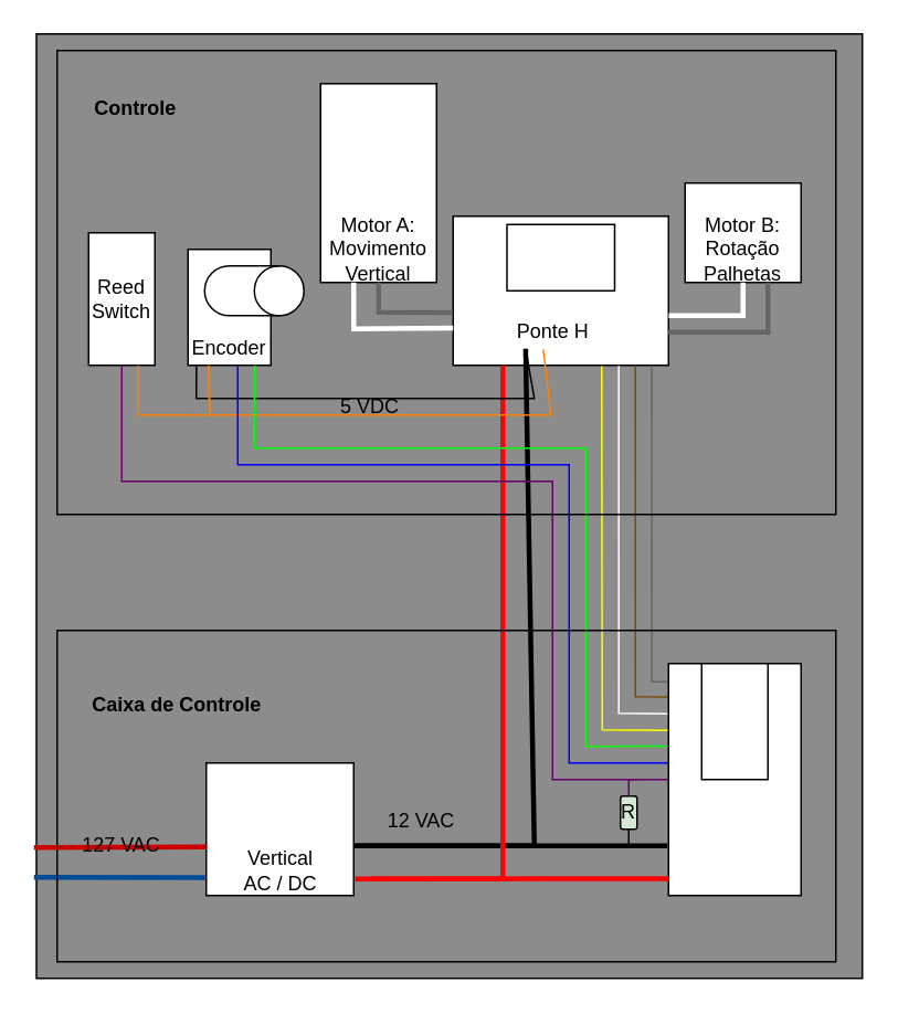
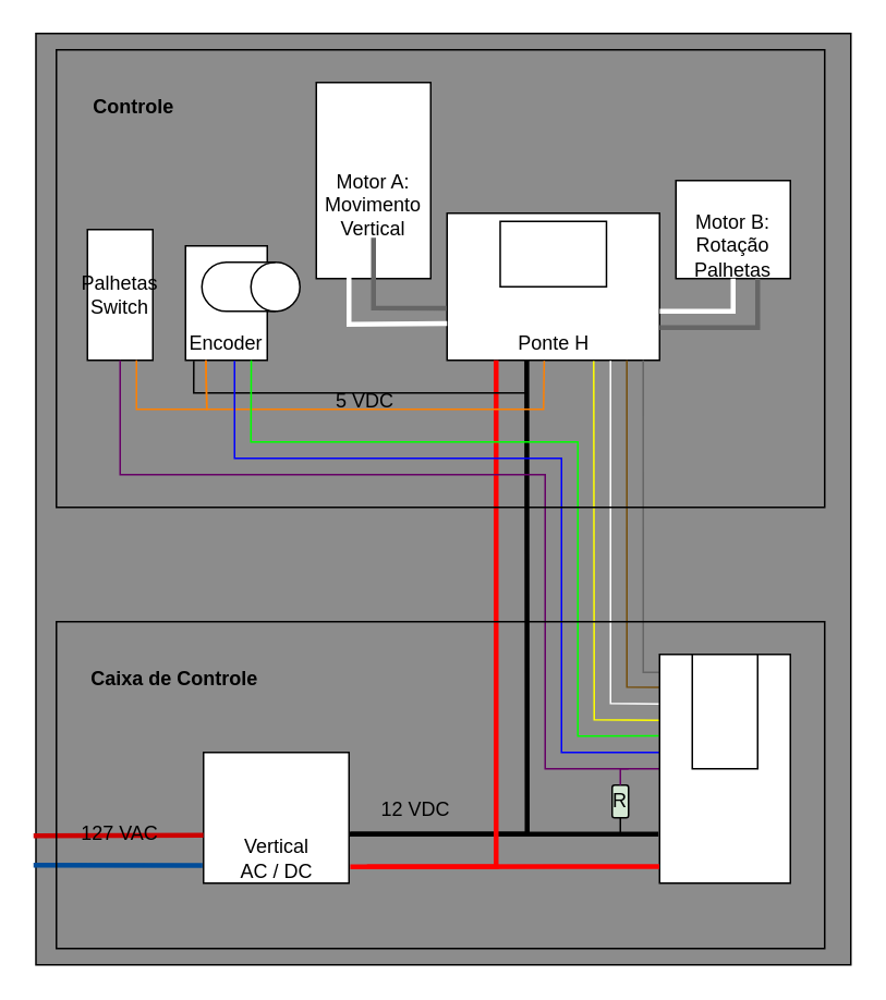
  <mxCell id="0" />
  <mxCell id="1" parent="0" />
  <mxCell id="2" value="" style="rounded=0;whiteSpace=wrap;html=1;fillColor=#8C8C8C;" vertex="1" parent="1"><mxGeometry x="21.5" y="20" width="498.5" height="570" as="geometry" /></mxCell>
  <mxCell id="3" value="" style="endArrow=none;html=1;rounded=0;strokeColor=#000000;strokeWidth=3;exitX=1.005;exitY=0.625;exitDx=0;exitDy=0;exitPerimeter=0;entryX=-0.009;entryY=0.786;entryDx=0;entryDy=0;entryPerimeter=0;" edge="1" parent="1" source="39" target="37"><mxGeometry width="50" height="50" relative="1" as="geometry"><mxPoint x="314" y="570" as="sourcePoint" /><mxPoint x="364" y="520" as="targetPoint" /></mxGeometry></mxCell>
  <mxCell id="4" value="" style="group" vertex="1" connectable="0" parent="1"><mxGeometry x="113" y="150" width="70" height="70" as="geometry" /></mxCell>
  <mxCell id="5" value="" style="rounded=0;whiteSpace=wrap;html=1;" vertex="1" parent="4"><mxGeometry width="50" height="70" as="geometry" /></mxCell>
  <mxCell id="6" value="" style="shape=cylinder3;whiteSpace=wrap;html=1;boundedLbl=1;backgroundOutline=1;size=15;direction=south;" vertex="1" parent="4"><mxGeometry x="10" y="10" width="60" height="30" as="geometry" /></mxCell>
  <mxCell id="7" value="Encoder" style="text;html=1;strokeColor=none;fillColor=none;align=center;verticalAlign=middle;whiteSpace=wrap;rounded=0;" vertex="1" parent="4"><mxGeometry y="50" width="50" height="20" as="geometry" /></mxCell>
  <mxCell id="8" value="" style="group" vertex="1" connectable="0" parent="1"><mxGeometry x="193" y="50" width="70" height="120" as="geometry" /></mxCell>
  <mxCell id="9" value="" style="rounded=0;whiteSpace=wrap;html=1;" vertex="1" parent="8"><mxGeometry width="70" height="120" as="geometry" /></mxCell>
- <mxCell id="10" value="Motor A:&lt;br&gt;Movimento&lt;br&gt;Vertical" style="text;html=1;strokeColor=none;fillColor=none;align=center;verticalAlign=middle;whiteSpace=wrap;rounded=0;" vertex="1" parent="8"><mxGeometry x="5" y="80" width="60" height="40" as="geometry" /></mxCell>
+ <mxCell id="10" value="Motor A:&lt;br&gt;Movimento&lt;br&gt;Vertical" style="text;html=1;strokeColor=none;fillColor=none;align=center;verticalAlign=middle;whiteSpace=wrap;rounded=0;" vertex="1" parent="8"><mxGeometry x="5" y="55" width="60" height="40" as="geometry" /></mxCell>
  <mxCell id="11" value="" style="group" vertex="1" connectable="0" parent="1"><mxGeometry x="273" y="130" width="130" height="90" as="geometry" /></mxCell>
  <mxCell id="12" value="" style="rounded=0;whiteSpace=wrap;html=1;" vertex="1" parent="11"><mxGeometry width="130" height="90" as="geometry" /></mxCell>
  <mxCell id="13" value="" style="rounded=0;whiteSpace=wrap;html=1;" vertex="1" parent="11"><mxGeometry x="32.5" y="5" width="65" height="40" as="geometry" /></mxCell>
- <mxCell id="14" value="Ponte H" style="text;html=1;strokeColor=none;fillColor=none;align=center;verticalAlign=middle;whiteSpace=wrap;rounded=0;" vertex="1" parent="11"><mxGeometry x="27.5" y="60" width="65" height="20" as="geometry" /></mxCell>
+ <mxCell id="14" value="Ponte H" style="text;html=1;strokeColor=none;fillColor=none;align=center;verticalAlign=middle;whiteSpace=wrap;rounded=0;" vertex="1" parent="11"><mxGeometry x="32.5" y="70" width="65" height="20" as="geometry" /></mxCell>
  <mxCell id="15" value="" style="group" vertex="1" connectable="0" parent="1"><mxGeometry x="413" y="110" width="70" height="60" as="geometry" /></mxCell>
  <mxCell id="16" value="" style="rounded=0;whiteSpace=wrap;html=1;" vertex="1" parent="15"><mxGeometry width="70" height="60" as="geometry" /></mxCell>
  <mxCell id="17" value="Motor B:&lt;br&gt;Rotação&lt;br&gt;Palhetas" style="text;html=1;strokeColor=none;fillColor=none;align=center;verticalAlign=middle;whiteSpace=wrap;rounded=0;" vertex="1" parent="15"><mxGeometry x="5" y="20" width="60" height="40" as="geometry" /></mxCell>
  <mxCell id="18" value="" style="group" vertex="1" connectable="0" parent="1"><mxGeometry x="53" y="140" width="40" height="80" as="geometry" /></mxCell>
  <mxCell id="19" value="" style="rounded=0;whiteSpace=wrap;html=1;direction=south;container=0;" vertex="1" parent="18"><mxGeometry width="40" height="80" as="geometry" /></mxCell>
- <mxCell id="20" value="Reed Switch" style="text;html=1;strokeColor=none;fillColor=none;align=center;verticalAlign=middle;whiteSpace=wrap;rounded=0;direction=south;container=0;" vertex="1" parent="18"><mxGeometry x="10" y="5" width="20" height="70" as="geometry" /></mxCell>
+ <mxCell id="20" value="Palhetas Switch" style="text;html=1;strokeColor=none;fillColor=none;align=center;verticalAlign=middle;whiteSpace=wrap;rounded=0;direction=south;container=0;" vertex="1" parent="18"><mxGeometry x="10" y="5" width="20" height="70" as="geometry" /></mxCell>
  <mxCell id="21" value="" style="endArrow=none;html=1;rounded=0;strokeColor=#000000;strokeWidth=3;entryX=0.25;entryY=1;entryDx=0;entryDy=0;exitX=1.011;exitY=0.625;exitDx=0;exitDy=0;exitPerimeter=0;" edge="1" parent="1" source="39" target="14"><mxGeometry width="50" height="50" relative="1" as="geometry"><mxPoint x="224" y="500" as="sourcePoint" /><mxPoint x="343" y="310" as="targetPoint" /><Array as="points"><mxPoint x="322" y="510" /></Array></mxGeometry></mxCell>
  <mxCell id="22" value="" style="endArrow=none;html=1;rounded=0;strokeColor=#FF0000;strokeWidth=3;" edge="1" parent="1"><mxGeometry width="50" height="50" relative="1" as="geometry"><mxPoint x="224" y="530" as="sourcePoint" /><mxPoint x="303" y="300" as="targetPoint" /><Array as="points"><mxPoint x="303" y="530" /><mxPoint x="303" y="300" /><mxPoint x="303" y="220" /></Array></mxGeometry></mxCell>
  <mxCell id="23" value="" style="endArrow=none;html=1;rounded=0;strokeColor=#000000;strokeWidth=1;entryX=0.25;entryY=1;entryDx=0;entryDy=0;exitX=0.101;exitY=1.013;exitDx=0;exitDy=0;exitPerimeter=0;" edge="1" parent="1" source="7" target="14"><mxGeometry width="50" height="50" relative="1" as="geometry"><mxPoint x="153" y="240" as="sourcePoint" /><mxPoint x="323" y="260" as="targetPoint" /><Array as="points"><mxPoint x="118" y="240" /><mxPoint x="322" y="240" /></Array></mxGeometry></mxCell>
  <mxCell id="24" value="" style="endArrow=none;html=1;rounded=0;strokeColor=#FF8000;strokeWidth=1;entryX=0.25;entryY=1;entryDx=0;entryDy=0;exitX=0.414;exitY=1.02;exitDx=0;exitDy=0;exitPerimeter=0;" edge="1" parent="1" source="14" target="7"><mxGeometry width="50" height="50" relative="1" as="geometry"><mxPoint x="333" y="240" as="sourcePoint" /><mxPoint x="163" y="260" as="targetPoint" /><Array as="points"><mxPoint x="332" y="250" /><mxPoint x="126" y="250" /></Array></mxGeometry></mxCell>
  <mxCell id="25" value="" style="endArrow=none;html=1;rounded=0;strokeColor=#FF8000;strokeWidth=1;entryX=0.25;entryY=1;entryDx=0;entryDy=0;exitX=1;exitY=0.25;exitDx=0;exitDy=0;" edge="1" parent="1" source="19" target="7"><mxGeometry width="50" height="50" relative="1" as="geometry"><mxPoint x="83" y="250" as="sourcePoint" /><mxPoint x="123" y="250" as="targetPoint" /><Array as="points"><mxPoint x="83" y="250" /><mxPoint x="126" y="250" /></Array></mxGeometry></mxCell>
  <mxCell id="26" value="" style="endArrow=none;html=1;rounded=0;strokeColor=#FFFFFF;strokeWidth=3;entryX=0;entryY=0.75;entryDx=0;entryDy=0;exitX=0.25;exitY=1;exitDx=0;exitDy=0;" edge="1" parent="1" source="10" target="12"><mxGeometry width="50" height="50" relative="1" as="geometry"><mxPoint x="203" y="220" as="sourcePoint" /><mxPoint x="253" y="180" as="targetPoint" /><Array as="points"><mxPoint x="213" y="198" /></Array></mxGeometry></mxCell>
  <mxCell id="27" value="" style="endArrow=none;html=1;rounded=0;strokeColor=#666666;strokeWidth=3;entryX=-0.003;entryY=0.647;entryDx=0;entryDy=0;entryPerimeter=0;exitX=0.5;exitY=1;exitDx=0;exitDy=0;" edge="1" parent="1" source="10" target="12"><mxGeometry width="50" height="50" relative="1" as="geometry"><mxPoint x="203" y="230" as="sourcePoint" /><mxPoint x="253" y="180" as="targetPoint" /><Array as="points"><mxPoint x="228" y="188" /></Array></mxGeometry></mxCell>
  <mxCell id="28" value="" style="endArrow=none;html=1;rounded=0;strokeColor=#666666;strokeWidth=3;exitX=1;exitY=0.778;exitDx=0;exitDy=0;exitPerimeter=0;entryX=0.75;entryY=1;entryDx=0;entryDy=0;" edge="1" parent="1" source="12" target="17"><mxGeometry width="50" height="50" relative="1" as="geometry"><mxPoint x="413" y="230" as="sourcePoint" /><mxPoint x="463" y="180" as="targetPoint" /><Array as="points"><mxPoint x="463" y="200" /></Array></mxGeometry></mxCell>
  <mxCell id="29" value="" style="endArrow=none;html=1;rounded=0;strokeColor=#FFFFFF;strokeWidth=3;exitX=1.001;exitY=0.667;exitDx=0;exitDy=0;exitPerimeter=0;entryX=0.5;entryY=1;entryDx=0;entryDy=0;" edge="1" parent="1" source="12" target="17"><mxGeometry width="50" height="50" relative="1" as="geometry"><mxPoint x="413" y="260" as="sourcePoint" /><mxPoint x="463" y="210" as="targetPoint" /><Array as="points"><mxPoint x="448" y="190" /></Array></mxGeometry></mxCell>
  <mxCell id="30" value="" style="endArrow=none;html=1;rounded=0;strokeColor=#660066;strokeWidth=1;exitX=1;exitY=0.5;exitDx=0;exitDy=0;entryX=0;entryY=0.5;entryDx=0;entryDy=0;" edge="1" parent="1" source="19" target="37"><mxGeometry width="50" height="50" relative="1" as="geometry"><mxPoint x="113" y="330" as="sourcePoint" /><mxPoint x="404" y="470" as="targetPoint" /><Array as="points"><mxPoint x="73" y="290" /><mxPoint x="333" y="290" /><mxPoint x="333" y="470" /></Array></mxGeometry></mxCell>
  <mxCell id="31" value="" style="endArrow=none;html=1;rounded=0;strokeColor=#0000FF;strokeWidth=1;entryX=0.6;entryY=1.02;entryDx=0;entryDy=0;entryPerimeter=0;exitX=0.004;exitY=0.428;exitDx=0;exitDy=0;exitPerimeter=0;" edge="1" parent="1" source="37" target="7"><mxGeometry width="50" height="50" relative="1" as="geometry"><mxPoint x="404" y="460" as="sourcePoint" /><mxPoint x="203" y="300" as="targetPoint" /><Array as="points"><mxPoint x="343" y="460" /><mxPoint x="343" y="280" /><mxPoint x="143" y="280" /></Array></mxGeometry></mxCell>
  <mxCell id="32" value="" style="endArrow=none;html=1;rounded=0;strokeColor=#00FF00;strokeWidth=1;entryX=0.804;entryY=0.996;entryDx=0;entryDy=0;entryPerimeter=0;exitX=-0.005;exitY=0.356;exitDx=0;exitDy=0;exitPerimeter=0;" edge="1" parent="1" source="37" target="7"><mxGeometry width="50" height="50" relative="1" as="geometry"><mxPoint x="404" y="450" as="sourcePoint" /><mxPoint x="213" y="310" as="targetPoint" /><Array as="points"><mxPoint x="353" y="450" /><mxPoint x="353" y="270" /><mxPoint x="153" y="270" /></Array></mxGeometry></mxCell>
  <mxCell id="33" value="" style="endArrow=none;html=1;rounded=0;strokeColor=#FFFF00;strokeWidth=1;entryX=0.69;entryY=1.005;entryDx=0;entryDy=0;entryPerimeter=0;exitX=-0.002;exitY=0.288;exitDx=0;exitDy=0;exitPerimeter=0;" edge="1" parent="1" source="37" target="12"><mxGeometry width="50" height="50" relative="1" as="geometry"><mxPoint x="363" y="360" as="sourcePoint" /><mxPoint x="413" y="250" as="targetPoint" /><Array as="points"><mxPoint x="363" y="440" /></Array></mxGeometry></mxCell>
  <mxCell id="34" value="" style="endArrow=none;html=1;rounded=0;strokeColor=#FFFFFF;strokeWidth=1;entryX=0.769;entryY=1.003;entryDx=0;entryDy=0;entryPerimeter=0;exitX=0;exitY=0.217;exitDx=0;exitDy=0;exitPerimeter=0;" edge="1" parent="1" source="37" target="12"><mxGeometry width="50" height="50" relative="1" as="geometry"><mxPoint x="373" y="360" as="sourcePoint" /><mxPoint x="423" y="250" as="targetPoint" /><Array as="points"><mxPoint x="373" y="430" /></Array></mxGeometry></mxCell>
  <mxCell id="35" value="" style="endArrow=none;html=1;rounded=0;strokeColor=#754E0B;strokeWidth=1;entryX=0.769;entryY=1.003;entryDx=0;entryDy=0;entryPerimeter=0;exitX=-0.001;exitY=0.144;exitDx=0;exitDy=0;exitPerimeter=0;" edge="1" parent="1" source="37"><mxGeometry width="50" height="50" relative="1" as="geometry"><mxPoint x="383" y="420" as="sourcePoint" /><mxPoint x="382.97" y="220" as="targetPoint" /><Array as="points"><mxPoint x="383" y="420" /></Array></mxGeometry></mxCell>
  <mxCell id="36" value="" style="endArrow=none;html=1;rounded=0;strokeColor=#666666;strokeWidth=1;entryX=0.769;entryY=1.003;entryDx=0;entryDy=0;entryPerimeter=0;exitX=0.002;exitY=0.078;exitDx=0;exitDy=0;exitPerimeter=0;" edge="1" parent="1" source="37"><mxGeometry width="50" height="50" relative="1" as="geometry"><mxPoint x="393" y="410" as="sourcePoint" /><mxPoint x="392.97" y="220" as="targetPoint" /><Array as="points"><mxPoint x="393" y="411" /></Array></mxGeometry></mxCell>
  <mxCell id="37" value="" style="rounded=0;whiteSpace=wrap;html=1;" vertex="1" parent="1"><mxGeometry x="403" y="400" width="80" height="140" as="geometry" /></mxCell>
  <mxCell id="38" value="" style="rounded=0;whiteSpace=wrap;html=1;" vertex="1" parent="1"><mxGeometry x="423" y="400" width="40" height="70" as="geometry" /></mxCell>
  <mxCell id="39" value="" style="rounded=0;whiteSpace=wrap;html=1;" vertex="1" parent="1"><mxGeometry x="124" y="460" width="89" height="80" as="geometry" /></mxCell>
  <mxCell id="40" value="Vertical AC / DC" style="text;html=1;strokeColor=none;fillColor=none;align=center;verticalAlign=middle;whiteSpace=wrap;rounded=0;" vertex="1" parent="1"><mxGeometry x="138.5" y="510" width="60" height="30" as="geometry" /></mxCell>
  <mxCell id="41" value="R" style="rounded=1;whiteSpace=wrap;html=1;fillColor=#d5e8d4;" vertex="1" parent="1"><mxGeometry x="374" y="480" width="10" height="20" as="geometry" /></mxCell>
  <mxCell id="42" value="" style="endArrow=none;html=1;rounded=0;strokeColor=#FF0000;strokeWidth=3;exitX=1.009;exitY=0.874;exitDx=0;exitDy=0;exitPerimeter=0;entryX=-0.002;entryY=0.927;entryDx=0;entryDy=0;entryPerimeter=0;" edge="1" parent="1" source="39" target="37"><mxGeometry width="50" height="50" relative="1" as="geometry"><mxPoint x="284" y="530" as="sourcePoint" /><mxPoint x="334" y="480" as="targetPoint" /></mxGeometry></mxCell>
  <mxCell id="43" value="" style="endArrow=none;html=1;rounded=0;strokeColor=#000000;strokeWidth=1;entryX=0.5;entryY=1;entryDx=0;entryDy=0;" edge="1" parent="1" target="41"><mxGeometry width="50" height="50" relative="1" as="geometry"><mxPoint x="374" y="510" as="sourcePoint" /><mxPoint x="394" y="460" as="targetPoint" /><Array as="points"><mxPoint x="379" y="510" /></Array></mxGeometry></mxCell>
  <mxCell id="44" value="" style="endArrow=none;html=1;rounded=0;strokeColor=#660066;strokeWidth=1;exitX=0.5;exitY=0;exitDx=0;exitDy=0;" edge="1" parent="1" source="41"><mxGeometry width="50" height="50" relative="1" as="geometry"><mxPoint x="354" y="500" as="sourcePoint" /><mxPoint x="384" y="470" as="targetPoint" /><Array as="points"><mxPoint x="379" y="470" /></Array></mxGeometry></mxCell>
  <mxCell id="45" value="" style="endArrow=none;html=1;rounded=0;strokeColor=#CC0000;strokeWidth=3;entryX=-0.001;entryY=0.634;entryDx=0;entryDy=0;entryPerimeter=0;" edge="1" parent="1" target="39"><mxGeometry width="50" height="50" relative="1" as="geometry"><mxPoint x="20" y="511" as="sourcePoint" /><mxPoint x="54" y="490" as="targetPoint" /></mxGeometry></mxCell>
  <mxCell id="46" value="" style="endArrow=none;html=1;rounded=0;strokeColor=#004C99;strokeWidth=3;entryX=-0.007;entryY=0.864;entryDx=0;entryDy=0;entryPerimeter=0;" edge="1" parent="1" target="39"><mxGeometry width="50" height="50" relative="1" as="geometry"><mxPoint x="20" y="529" as="sourcePoint" /><mxPoint x="103" y="530" as="targetPoint" /></mxGeometry></mxCell>
  <mxCell id="47" value="127 VAC" style="text;html=1;strokeColor=none;fillColor=none;align=center;verticalAlign=middle;whiteSpace=wrap;rounded=0;" vertex="1" parent="1"><mxGeometry x="43" y="495" width="60" height="30" as="geometry" /></mxCell>
- <mxCell id="48" value="12 VAC" style="text;html=1;strokeColor=none;fillColor=none;align=center;verticalAlign=middle;whiteSpace=wrap;rounded=0;" vertex="1" parent="1"><mxGeometry x="224" y="480" width="60" height="30" as="geometry" /></mxCell>
+ <mxCell id="48" value="12 VDC" style="text;html=1;strokeColor=none;fillColor=none;align=center;verticalAlign=middle;whiteSpace=wrap;rounded=0;" vertex="1" parent="1"><mxGeometry x="224" y="480" width="60" height="30" as="geometry" /></mxCell>
  <mxCell id="49" value="5 VDC" style="text;html=1;strokeColor=none;fillColor=none;align=center;verticalAlign=middle;whiteSpace=wrap;rounded=0;" vertex="1" parent="1"><mxGeometry x="193" y="240" width="60" height="10" as="geometry" /></mxCell>
  <mxCell id="50" value="" style="rounded=0;whiteSpace=wrap;html=1;fillColor=none;" vertex="1" parent="1"><mxGeometry x="34" y="30" width="470" height="280" as="geometry" /></mxCell>
  <mxCell id="51" value="" style="rounded=0;whiteSpace=wrap;html=1;fillColor=none;" vertex="1" parent="1"><mxGeometry x="34" y="380" width="470" height="200" as="geometry" /></mxCell>
- <mxCell id="52" value="&lt;b&gt;Caixa de Controle&lt;/b&gt;" style="text;html=1;strokeColor=none;fillColor=none;align=center;verticalAlign=middle;whiteSpace=wrap;rounded=0;" vertex="1" parent="1"><mxGeometry x="53" y="410" width="107" height="30" as="geometry" /></mxCell>
+ <mxCell id="52" value="&lt;b&gt;Caixa de Controle&lt;/b&gt;" style="text;html=1;strokeColor=none;fillColor=none;align=center;verticalAlign=middle;whiteSpace=wrap;rounded=0;" vertex="1" parent="1"><mxGeometry x="53" y="400" width="107" height="30" as="geometry" /></mxCell>
  <mxCell id="53" value="&lt;b&gt;Controle&lt;/b&gt;" style="text;html=1;strokeColor=none;fillColor=none;align=center;verticalAlign=middle;whiteSpace=wrap;rounded=0;" vertex="1" parent="1"><mxGeometry x="53" y="50" width="57" height="30" as="geometry" /></mxCell>
